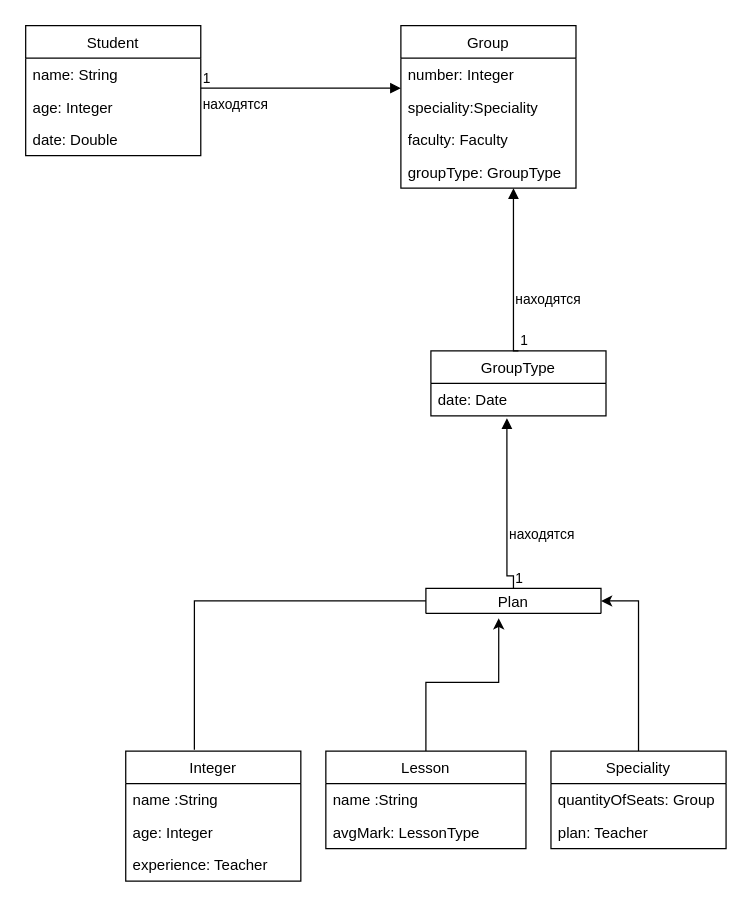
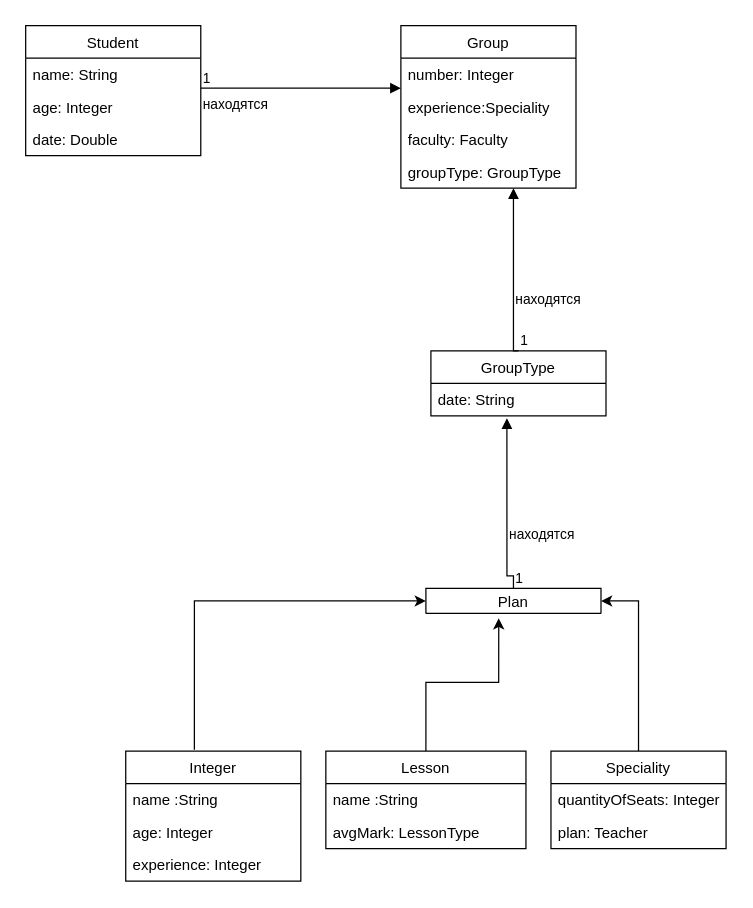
  <mxCell id="0" />
  <mxCell id="1" parent="0" />
  <mxCell id="2" value="Student" style="swimlane;fontStyle=0;childLayout=stackLayout;horizontal=1;startSize=26;fillColor=none;horizontalStack=0;resizeParent=1;resizeParentMax=0;resizeLast=0;collapsible=1;marginBottom=0;" vertex="1" parent="1"><mxGeometry x="20" y="20" width="140" height="104" as="geometry"><mxRectangle x="420" y="470" width="90" height="26" as="alternateBounds" /></mxGeometry></mxCell>
  <mxCell id="3" value="name: String" style="text;strokeColor=none;fillColor=none;align=left;verticalAlign=top;spacingLeft=4;spacingRight=4;overflow=hidden;rotatable=0;points=[[0,0.5],[1,0.5]];portConstraint=eastwest;" vertex="1" parent="2"><mxGeometry y="26" width="140" height="26" as="geometry" /></mxCell>
  <mxCell id="4" value="age: Integer" style="text;strokeColor=none;fillColor=none;align=left;verticalAlign=top;spacingLeft=4;spacingRight=4;overflow=hidden;rotatable=0;points=[[0,0.5],[1,0.5]];portConstraint=eastwest;" vertex="1" parent="2"><mxGeometry y="52" width="140" height="26" as="geometry" /></mxCell>
  <mxCell id="5" value="date: Double" style="text;strokeColor=none;fillColor=none;align=left;verticalAlign=top;spacingLeft=4;spacingRight=4;overflow=hidden;rotatable=0;points=[[0,0.5],[1,0.5]];portConstraint=eastwest;" vertex="1" parent="2"><mxGeometry y="78" width="140" height="26" as="geometry" /></mxCell>
  <mxCell id="6" value="Group" style="swimlane;fontStyle=0;childLayout=stackLayout;horizontal=1;startSize=26;fillColor=none;horizontalStack=0;resizeParent=1;resizeParentMax=0;resizeLast=0;collapsible=1;marginBottom=0;" vertex="1" parent="1"><mxGeometry x="320" y="20" width="140" height="130" as="geometry" /></mxCell>
  <mxCell id="7" value="number: Integer" style="text;strokeColor=none;fillColor=none;align=left;verticalAlign=top;spacingLeft=4;spacingRight=4;overflow=hidden;rotatable=0;points=[[0,0.5],[1,0.5]];portConstraint=eastwest;" vertex="1" parent="6"><mxGeometry y="26" width="140" height="26" as="geometry" /></mxCell>
- <mxCell id="8" value="speciality:Speciality" style="text;strokeColor=none;fillColor=none;align=left;verticalAlign=top;spacingLeft=4;spacingRight=4;overflow=hidden;rotatable=0;points=[[0,0.5],[1,0.5]];portConstraint=eastwest;" vertex="1" parent="6"><mxGeometry y="52" width="140" height="26" as="geometry" /></mxCell>
+ <mxCell id="8" value="experience:Speciality" style="text;strokeColor=none;fillColor=none;align=left;verticalAlign=top;spacingLeft=4;spacingRight=4;overflow=hidden;rotatable=0;points=[[0,0.5],[1,0.5]];portConstraint=eastwest;" vertex="1" parent="6"><mxGeometry y="52" width="140" height="26" as="geometry" /></mxCell>
  <mxCell id="9" value="faculty: Faculty" style="text;strokeColor=none;fillColor=none;align=left;verticalAlign=top;spacingLeft=4;spacingRight=4;overflow=hidden;rotatable=0;points=[[0,0.5],[1,0.5]];portConstraint=eastwest;" vertex="1" parent="6"><mxGeometry y="78" width="140" height="26" as="geometry" /></mxCell>
  <mxCell id="10" value="groupType: GroupType" style="text;strokeColor=none;fillColor=none;align=left;verticalAlign=top;spacingLeft=4;spacingRight=4;overflow=hidden;rotatable=0;points=[[0,0.5],[1,0.5]];portConstraint=eastwest;" vertex="1" parent="6"><mxGeometry y="104" width="140" height="26" as="geometry" /></mxCell>
  <mxCell id="11" value="находятся" style="endArrow=block;endFill=1;html=1;edgeStyle=orthogonalEdgeStyle;align=left;verticalAlign=top;rounded=0;" edge="1" parent="1"><mxGeometry x="-1" relative="1" as="geometry"><mxPoint x="160" y="70" as="sourcePoint" /><mxPoint x="320" y="70" as="targetPoint" /></mxGeometry></mxCell>
  <mxCell id="12" value="1" style="edgeLabel;resizable=0;html=1;align=left;verticalAlign=bottom;" connectable="0" vertex="1" parent="11"><mxGeometry x="-1" relative="1" as="geometry" /></mxCell>
  <mxCell id="13" value="GroupType" style="swimlane;fontStyle=0;childLayout=stackLayout;horizontal=1;startSize=26;fillColor=none;horizontalStack=0;resizeParent=1;resizeParentMax=0;resizeLast=0;collapsible=1;marginBottom=0;" vertex="1" parent="1"><mxGeometry x="344" y="280" width="140" height="52" as="geometry" /></mxCell>
- <mxCell id="14" value="date: Date" style="text;strokeColor=none;fillColor=none;align=left;verticalAlign=top;spacingLeft=4;spacingRight=4;overflow=hidden;rotatable=0;points=[[0,0.5],[1,0.5]];portConstraint=eastwest;" vertex="1" parent="13"><mxGeometry y="26" width="140" height="26" as="geometry" /></mxCell>
+ <mxCell id="14" value="date: String" style="text;strokeColor=none;fillColor=none;align=left;verticalAlign=top;spacingLeft=4;spacingRight=4;overflow=hidden;rotatable=0;points=[[0,0.5],[1,0.5]];portConstraint=eastwest;" vertex="1" parent="13"><mxGeometry y="26" width="140" height="26" as="geometry" /></mxCell>
  <mxCell id="15" value="Plan" style="swimlane;fontStyle=0;childLayout=stackLayout;horizontal=1;startSize=26;fillColor=none;horizontalStack=0;resizeParent=1;resizeParentMax=0;resizeLast=0;collapsible=1;marginBottom=0;" vertex="1" parent="1"><mxGeometry x="340" y="470" width="140" height="20" as="geometry" /></mxCell>
- <mxCell id="16" style="edgeStyle=orthogonalEdgeStyle;rounded=0;orthogonalLoop=1;jettySize=auto;html=1;entryX=0;entryY=0.5;entryDx=0;entryDy=0;exitX=0.392;exitY=-0.009;exitDx=0;exitDy=0;exitPerimeter=0;endArrow=none;" edge="1" parent="1" source="17" target="15"><mxGeometry relative="1" as="geometry" /></mxCell>
+ <mxCell id="16" style="edgeStyle=orthogonalEdgeStyle;rounded=0;orthogonalLoop=1;jettySize=auto;html=1;entryX=0;entryY=0.5;entryDx=0;entryDy=0;exitX=0.392;exitY=-0.009;exitDx=0;exitDy=0;exitPerimeter=0;" edge="1" parent="1" source="17" target="15"><mxGeometry relative="1" as="geometry" /></mxCell>
  <mxCell id="17" value="Integer" style="swimlane;fontStyle=0;childLayout=stackLayout;horizontal=1;startSize=26;fillColor=none;horizontalStack=0;resizeParent=1;resizeParentMax=0;resizeLast=0;collapsible=1;marginBottom=0;" vertex="1" parent="1"><mxGeometry x="100" y="600" width="140" height="104" as="geometry" /></mxCell>
  <mxCell id="18" value="name :String" style="text;strokeColor=none;fillColor=none;align=left;verticalAlign=top;spacingLeft=4;spacingRight=4;overflow=hidden;rotatable=0;points=[[0,0.5],[1,0.5]];portConstraint=eastwest;" vertex="1" parent="17"><mxGeometry y="26" width="140" height="26" as="geometry" /></mxCell>
  <mxCell id="19" value="age: Integer" style="text;strokeColor=none;fillColor=none;align=left;verticalAlign=top;spacingLeft=4;spacingRight=4;overflow=hidden;rotatable=0;points=[[0,0.5],[1,0.5]];portConstraint=eastwest;" vertex="1" parent="17"><mxGeometry y="52" width="140" height="26" as="geometry" /></mxCell>
- <mxCell id="20" value="experience: Teacher" style="text;strokeColor=none;fillColor=none;align=left;verticalAlign=top;spacingLeft=4;spacingRight=4;overflow=hidden;rotatable=0;points=[[0,0.5],[1,0.5]];portConstraint=eastwest;" vertex="1" parent="17"><mxGeometry y="78" width="140" height="26" as="geometry" /></mxCell>
+ <mxCell id="20" value="experience: Integer" style="text;strokeColor=none;fillColor=none;align=left;verticalAlign=top;spacingLeft=4;spacingRight=4;overflow=hidden;rotatable=0;points=[[0,0.5],[1,0.5]];portConstraint=eastwest;" vertex="1" parent="17"><mxGeometry y="78" width="140" height="26" as="geometry" /></mxCell>
  <mxCell id="21" style="edgeStyle=orthogonalEdgeStyle;rounded=0;orthogonalLoop=1;jettySize=auto;html=1;entryX=0.416;entryY=1.192;entryDx=0;entryDy=0;entryPerimeter=0;" edge="1" parent="1" source="22" target="15"><mxGeometry relative="1" as="geometry" /></mxCell>
  <mxCell id="22" value="Lesson" style="swimlane;fontStyle=0;childLayout=stackLayout;horizontal=1;startSize=26;fillColor=none;horizontalStack=0;resizeParent=1;resizeParentMax=0;resizeLast=0;collapsible=1;marginBottom=0;" vertex="1" parent="1"><mxGeometry x="260" y="600" width="160" height="78" as="geometry" /></mxCell>
  <mxCell id="23" value="name :String" style="text;strokeColor=none;fillColor=none;align=left;verticalAlign=top;spacingLeft=4;spacingRight=4;overflow=hidden;rotatable=0;points=[[0,0.5],[1,0.5]];portConstraint=eastwest;" vertex="1" parent="22"><mxGeometry y="26" width="160" height="26" as="geometry" /></mxCell>
  <mxCell id="24" value="avgMark: LessonType" style="text;strokeColor=none;fillColor=none;align=left;verticalAlign=top;spacingLeft=4;spacingRight=4;overflow=hidden;rotatable=0;points=[[0,0.5],[1,0.5]];portConstraint=eastwest;" vertex="1" parent="22"><mxGeometry y="52" width="160" height="26" as="geometry" /></mxCell>
  <mxCell id="25" style="edgeStyle=orthogonalEdgeStyle;rounded=0;orthogonalLoop=1;jettySize=auto;html=1;entryX=1;entryY=0.5;entryDx=0;entryDy=0;" edge="1" parent="1" source="26" target="15"><mxGeometry relative="1" as="geometry" /></mxCell>
  <mxCell id="26" value="Speciality" style="swimlane;fontStyle=0;childLayout=stackLayout;horizontal=1;startSize=26;fillColor=none;horizontalStack=0;resizeParent=1;resizeParentMax=0;resizeLast=0;collapsible=1;marginBottom=0;" vertex="1" parent="1"><mxGeometry x="440" y="600" width="140" height="78" as="geometry" /></mxCell>
- <mxCell id="27" value="quantityOfSeats: Group" style="text;strokeColor=none;fillColor=none;align=left;verticalAlign=top;spacingLeft=4;spacingRight=4;overflow=hidden;rotatable=0;points=[[0,0.5],[1,0.5]];portConstraint=eastwest;" vertex="1" parent="26"><mxGeometry y="26" width="140" height="26" as="geometry" /></mxCell>
+ <mxCell id="27" value="quantityOfSeats: Integer" style="text;strokeColor=none;fillColor=none;align=left;verticalAlign=top;spacingLeft=4;spacingRight=4;overflow=hidden;rotatable=0;points=[[0,0.5],[1,0.5]];portConstraint=eastwest;" vertex="1" parent="26"><mxGeometry y="26" width="140" height="26" as="geometry" /></mxCell>
  <mxCell id="28" value="plan: Teacher" style="text;strokeColor=none;fillColor=none;align=left;verticalAlign=top;spacingLeft=4;spacingRight=4;overflow=hidden;rotatable=0;points=[[0,0.5],[1,0.5]];portConstraint=eastwest;" vertex="1" parent="26"><mxGeometry y="52" width="140" height="26" as="geometry" /></mxCell>
  <mxCell id="29" value="находятся" style="endArrow=block;endFill=1;html=1;edgeStyle=orthogonalEdgeStyle;align=left;verticalAlign=top;rounded=0;entryX=0.434;entryY=1.071;entryDx=0;entryDy=0;entryPerimeter=0;exitX=0.5;exitY=0;exitDx=0;exitDy=0;" edge="1" parent="1" source="15" target="14"><mxGeometry x="-0.139" relative="1" as="geometry"><mxPoint x="405" y="450" as="sourcePoint" /><mxPoint x="390" y="410" as="targetPoint" /><Array as="points"><mxPoint x="405" y="460" /></Array><mxPoint as="offset" /></mxGeometry></mxCell>
  <mxCell id="30" value="1" style="edgeLabel;resizable=0;html=1;align=left;verticalAlign=bottom;" connectable="0" vertex="1" parent="29"><mxGeometry x="-1" relative="1" as="geometry" /></mxCell>
  <mxCell id="31" value="находятся" style="endArrow=block;endFill=1;html=1;edgeStyle=orthogonalEdgeStyle;align=left;verticalAlign=top;rounded=0;entryX=0.434;entryY=1.071;entryDx=0;entryDy=0;entryPerimeter=0;exitX=0.5;exitY=0;exitDx=0;exitDy=0;" edge="1" parent="1" source="13"><mxGeometry x="-0.139" relative="1" as="geometry"><mxPoint x="415.24" y="276.15" as="sourcePoint" /><mxPoint x="410" y="149.996" as="targetPoint" /><Array as="points"><mxPoint x="410" y="280" /></Array><mxPoint as="offset" /></mxGeometry></mxCell>
  <mxCell id="32" value="1" style="edgeLabel;resizable=0;html=1;align=left;verticalAlign=bottom;" connectable="0" vertex="1" parent="31"><mxGeometry x="-1" relative="1" as="geometry" /></mxCell>
